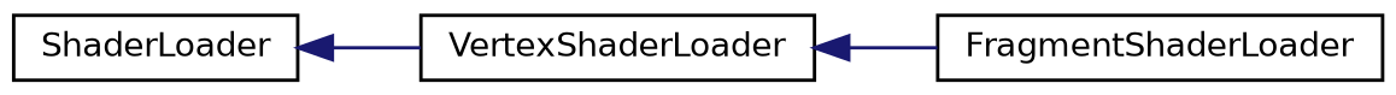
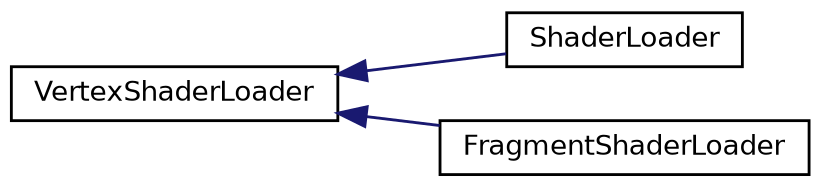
  digraph {
    rankdir=LR
    node [color=black fillcolor=white fontname=Helvetica fontsize=10 shape=record style=filled]
    edge [color=midnightblue dir=back fontname=Helvetica fontsize=10 labelfontname=Helvetica labelfontsize=10 style=solid]
    n1 [height=0.2 label=ShaderLoader width=0.4]
    n2 [height=0.2 label=VertexShaderLoader width=0.4]
    n3 [height=0.2 label=FragmentShaderLoader width=0.4]
-   n1 -> n2
+   n2 -> n1
    n2 -> n3
  }
